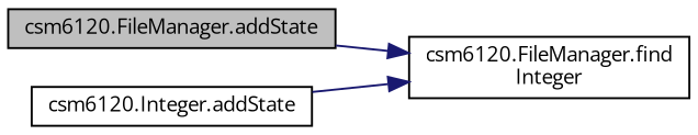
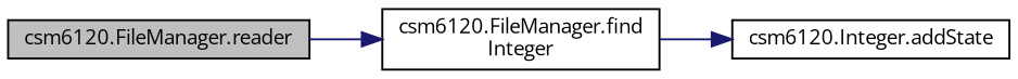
  digraph {
    fontname="Open Sans"
    rankdir=LR
    node [color=black fillcolor=white fontname="Open Sans" fontsize=10 shape=record style=filled]
    edge [color=midnightblue fontname="Open Sans" fontsize=10 labelfontname=Helvetica labelfontsize=10 style=solid]
-   n1 [fillcolor=grey75 fontcolor=black height=0.2 label="csm6120.FileManager.addState" width=0.4]
+   n1 [fillcolor=grey75 fontcolor=black height=0.2 label="csm6120.FileManager.reader" width=0.4]
    n2 [height=0.2 label="csm6120.FileManager.find\lInteger" width=0.4]
    n3 [height=0.2 label="csm6120.Integer.addState" width=0.4]
    n1 -> n2
-   n3 -> n2
+   n2 -> n3
  }
